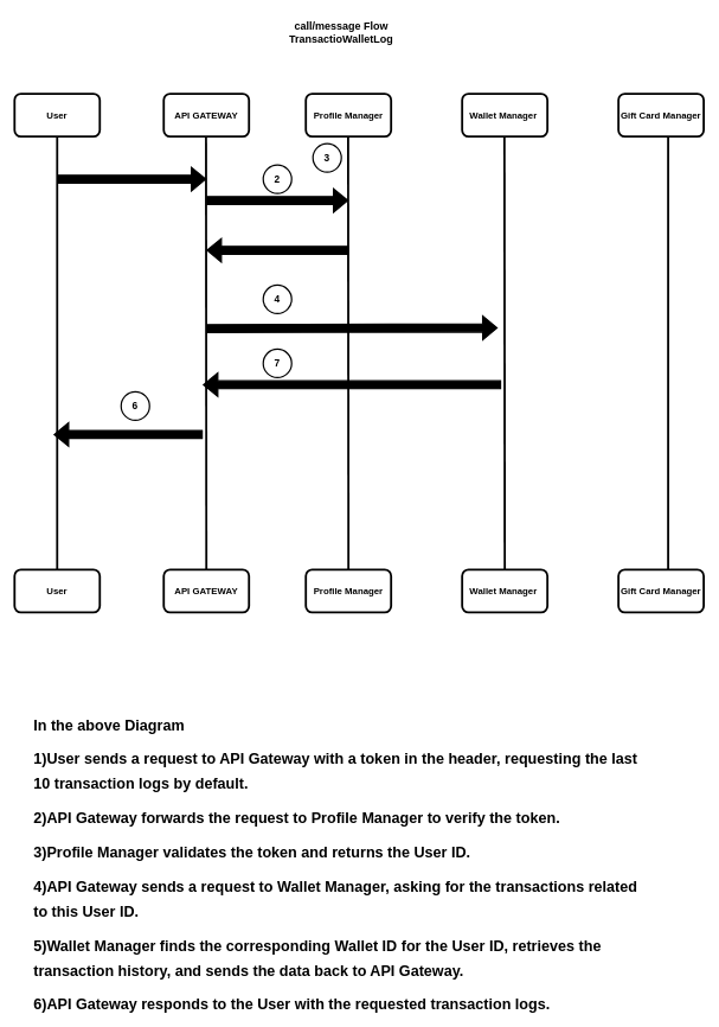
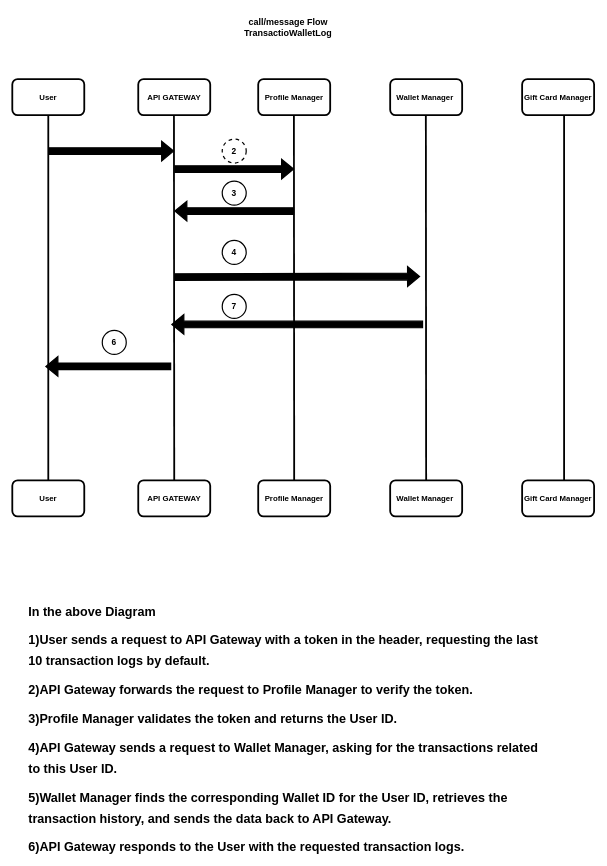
  <mxCell id="0" />
  <mxCell id="1" parent="0" />
  <mxCell id="2" value="" style="endArrow=none;html=1;rounded=0;strokeColor=default;strokeWidth=3;" edge="1" parent="1" source="24"><mxGeometry width="50" height="50" relative="1" as="geometry"><mxPoint x="30" y="241" as="sourcePoint" /><mxPoint x="80" y="191" as="targetPoint" /></mxGeometry></mxCell>
  <mxCell id="3" value="" style="endArrow=none;html=1;rounded=0;strokeColor=default;strokeWidth=3;" edge="1" parent="1" source="25"><mxGeometry width="50" height="50" relative="1" as="geometry"><mxPoint x="289.5" y="881" as="sourcePoint" /><mxPoint x="289.5" y="191" as="targetPoint" /></mxGeometry></mxCell>
  <mxCell id="4" value="" style="endArrow=none;html=1;rounded=0;strokeColor=default;strokeWidth=3;exitX=0.583;exitY=0.167;exitDx=0;exitDy=0;exitPerimeter=0;" edge="1" parent="1" source="28"><mxGeometry width="50" height="50" relative="1" as="geometry"><mxPoint x="940" y="881" as="sourcePoint" /><mxPoint x="940" y="191" as="targetPoint" /></mxGeometry></mxCell>
  <mxCell id="5" value="" style="endArrow=none;html=1;rounded=0;strokeColor=default;strokeWidth=3;" edge="1" parent="1" source="27"><mxGeometry width="50" height="50" relative="1" as="geometry"><mxPoint x="709.5" y="881" as="sourcePoint" /><mxPoint x="709.5" y="191" as="targetPoint" /></mxGeometry></mxCell>
  <mxCell id="6" value="" style="endArrow=none;html=1;rounded=0;strokeColor=default;strokeWidth=3;" edge="1" parent="1" source="26"><mxGeometry width="50" height="50" relative="1" as="geometry"><mxPoint x="489.5" y="881" as="sourcePoint" /><mxPoint x="489.5" y="191" as="targetPoint" /></mxGeometry></mxCell>
  <mxCell id="7" value="User" style="rounded=1;whiteSpace=wrap;html=1;fontSize=13;fontStyle=1;strokeWidth=3;" vertex="1" parent="1"><mxGeometry x="20" y="131" width="120" height="60" as="geometry" /></mxCell>
  <mxCell id="8" value="API GATEWAY" style="rounded=1;whiteSpace=wrap;html=1;fontSize=13;fontStyle=1;strokeWidth=3;" vertex="1" parent="1"><mxGeometry x="230" y="131" width="120" height="60" as="geometry" /></mxCell>
  <mxCell id="9" value="Wallet Manager&amp;nbsp;" style="rounded=1;whiteSpace=wrap;html=1;fontSize=13;fontStyle=1;strokeWidth=3;" vertex="1" parent="1"><mxGeometry x="650" y="131" width="120" height="60" as="geometry" /></mxCell>
  <mxCell id="10" value="Gift Card Manager" style="rounded=1;whiteSpace=wrap;html=1;fontSize=13;fontStyle=1;strokeWidth=3;" vertex="1" parent="1"><mxGeometry x="870" y="131" width="120" height="60" as="geometry" /></mxCell>
  <mxCell id="11" value="Profile Manager" style="rounded=1;whiteSpace=wrap;html=1;fontSize=13;fontStyle=1;strokeWidth=3;" vertex="1" parent="1"><mxGeometry x="430" y="131" width="120" height="60" as="geometry" /></mxCell>
  <mxCell id="12" value="" style="shape=flexArrow;endArrow=classic;html=1;rounded=0;strokeWidth=2;fillColor=#000000;" edge="1" parent="1"><mxGeometry width="50" height="50" relative="1" as="geometry"><mxPoint x="80" y="251" as="sourcePoint" /><mxPoint x="290" y="251" as="targetPoint" /></mxGeometry></mxCell>
  <mxCell id="13" value="" style="shape=flexArrow;endArrow=classic;html=1;rounded=0;strokeWidth=2;fillColor=#000000;" edge="1" parent="1"><mxGeometry width="50" height="50" relative="1" as="geometry"><mxPoint x="290" y="281" as="sourcePoint" /><mxPoint x="490" y="281" as="targetPoint" /></mxGeometry></mxCell>
  <mxCell id="14" value="" style="shape=flexArrow;endArrow=classic;html=1;rounded=0;strokeWidth=2;fillColor=#000000;" edge="1" parent="1"><mxGeometry width="50" height="50" relative="1" as="geometry"><mxPoint x="490" y="351" as="sourcePoint" /><mxPoint x="290" y="351" as="targetPoint" /></mxGeometry></mxCell>
  <mxCell id="15" value="" style="shape=flexArrow;endArrow=classic;html=1;rounded=0;strokeWidth=2;fillColor=#000000;" edge="1" parent="1"><mxGeometry width="50" height="50" relative="1" as="geometry"><mxPoint x="285" y="610" as="sourcePoint" /><mxPoint x="75" y="610" as="targetPoint" /></mxGeometry></mxCell>
  <mxCell id="16" value="&lt;b&gt;&lt;font style=&quot;font-size: 14px;&quot;&gt;4&lt;/font&gt;&lt;/b&gt;" style="ellipse;whiteSpace=wrap;html=1;aspect=fixed;fillColor=none;strokeWidth=2;" vertex="1" parent="1"><mxGeometry x="370" y="400" width="40" height="40" as="geometry" /></mxCell>
- <mxCell id="17" value="&lt;b&gt;&lt;font style=&quot;font-size: 14px;&quot;&gt;3&lt;/font&gt;&lt;/b&gt;" style="ellipse;whiteSpace=wrap;html=1;aspect=fixed;fillColor=none;strokeWidth=2;" vertex="1" parent="1"><mxGeometry x="440" y="201" width="40" height="40" as="geometry" /></mxCell>
- <mxCell id="18" value="&lt;b&gt;&lt;font style=&quot;font-size: 14px;&quot;&gt;2&lt;/font&gt;&lt;/b&gt;" style="ellipse;whiteSpace=wrap;html=1;aspect=fixed;fillColor=none;strokeWidth=2;" vertex="1" parent="1"><mxGeometry x="370" y="231" width="40" height="40" as="geometry" /></mxCell>
+ <mxCell id="17" value="&lt;b&gt;&lt;font style=&quot;font-size: 14px;&quot;&gt;3&lt;/font&gt;&lt;/b&gt;" style="ellipse;whiteSpace=wrap;html=1;aspect=fixed;fillColor=none;strokeWidth=2;" vertex="1" parent="1"><mxGeometry x="370" y="301" width="40" height="40" as="geometry" /></mxCell>
+ <mxCell id="18" value="&lt;b&gt;&lt;font style=&quot;font-size: 14px;&quot;&gt;2&lt;/font&gt;&lt;/b&gt;" style="ellipse;whiteSpace=wrap;html=1;aspect=fixed;fillColor=none;strokeWidth=2;dashed=1;" vertex="1" parent="1"><mxGeometry x="370" y="231" width="40" height="40" as="geometry" /></mxCell>
  <mxCell id="19" value="" style="shape=flexArrow;endArrow=classic;html=1;rounded=0;strokeWidth=2;fillColor=#000000;" edge="1" parent="1"><mxGeometry width="50" height="50" relative="1" as="geometry"><mxPoint x="290" y="461" as="sourcePoint" /><mxPoint x="700" y="460" as="targetPoint" /></mxGeometry></mxCell>
  <mxCell id="20" value="" style="shape=flexArrow;endArrow=classic;html=1;rounded=0;strokeWidth=2;fillColor=#000000;" edge="1" parent="1"><mxGeometry width="50" height="50" relative="1" as="geometry"><mxPoint x="705" y="540" as="sourcePoint" /><mxPoint x="285" y="540" as="targetPoint" /></mxGeometry></mxCell>
  <mxCell id="21" value="&lt;b&gt;&lt;font style=&quot;font-size: 14px;&quot;&gt;7&lt;/font&gt;&lt;/b&gt;" style="ellipse;whiteSpace=wrap;html=1;aspect=fixed;fillColor=none;strokeWidth=2;" vertex="1" parent="1"><mxGeometry x="370" y="490" width="40" height="40" as="geometry" /></mxCell>
  <mxCell id="22" value="&lt;b&gt;&lt;font style=&quot;font-size: 14px;&quot;&gt;6&lt;/font&gt;&lt;/b&gt;" style="ellipse;whiteSpace=wrap;html=1;aspect=fixed;fillColor=none;strokeWidth=2;" vertex="1" parent="1"><mxGeometry x="170" y="550" width="40" height="40" as="geometry" /></mxCell>
  <mxCell id="23" value="" style="group" vertex="1" connectable="0" parent="1"><mxGeometry x="20" y="800" width="970" height="60" as="geometry" /></mxCell>
  <mxCell id="24" value="User" style="rounded=1;whiteSpace=wrap;html=1;fontSize=13;fontStyle=1;strokeWidth=3;" vertex="1" parent="23"><mxGeometry width="120" height="60" as="geometry" /></mxCell>
  <mxCell id="25" value="API GATEWAY" style="rounded=1;whiteSpace=wrap;html=1;fontSize=13;fontStyle=1;strokeWidth=3;" vertex="1" parent="23"><mxGeometry x="210" width="120" height="60" as="geometry" /></mxCell>
  <mxCell id="26" value="Profile Manager" style="rounded=1;whiteSpace=wrap;html=1;fontSize=13;fontStyle=1;strokeWidth=3;" vertex="1" parent="23"><mxGeometry x="410" width="120" height="60" as="geometry" /></mxCell>
  <mxCell id="27" value="Wallet Manager&amp;nbsp;" style="rounded=1;whiteSpace=wrap;html=1;fontSize=13;fontStyle=1;strokeWidth=3;" vertex="1" parent="23"><mxGeometry x="630" width="120" height="60" as="geometry" /></mxCell>
  <mxCell id="28" value="Gift Card Manager" style="rounded=1;whiteSpace=wrap;html=1;fontSize=13;fontStyle=1;strokeWidth=3;" vertex="1" parent="23"><mxGeometry x="850" width="120" height="60" as="geometry" /></mxCell>
  <mxCell id="29" value="&lt;div style=&quot;line-height: 170%;&quot;&gt;&lt;p data-end=&quot;60&quot; data-start=&quot;34&quot;&gt;&lt;strong data-end=&quot;58&quot; data-start=&quot;34&quot;&gt;&lt;font style=&quot;font-size: 21px; line-height: 170%;&quot;&gt;In the above Diagram&lt;/font&gt;&lt;/strong&gt;&lt;/p&gt;&lt;p data-end=&quot;60&quot; data-start=&quot;34&quot;&gt;&lt;strong data-end=&quot;58&quot; data-start=&quot;34&quot;&gt;&lt;font style=&quot;font-size: 21px; line-height: 170%;&quot;&gt;1)&lt;/font&gt;&lt;/strong&gt;&lt;b style=&quot;background-color: transparent; color: light-dark(rgb(0, 0, 0), rgb(255, 255, 255));&quot;&gt;&lt;font style=&quot;font-size: 21px; line-height: 170%;&quot;&gt;User sends a request to API Gateway with a token in the header, requesting the last 10 transaction logs by default.&lt;/font&gt;&lt;/b&gt;&lt;/p&gt;&lt;p data-end=&quot;60&quot; data-start=&quot;34&quot;&gt;&lt;b style=&quot;background-color: transparent; color: light-dark(rgb(0, 0, 0), rgb(255, 255, 255));&quot;&gt;&lt;font style=&quot;font-size: 21px; line-height: 170%;&quot;&gt;2)&lt;/font&gt;&lt;/b&gt;&lt;b style=&quot;background-color: transparent; color: light-dark(rgb(0, 0, 0), rgb(255, 255, 255));&quot;&gt;&lt;font style=&quot;font-size: 21px; line-height: 170%;&quot;&gt;API Gateway forwards the request to Profile Manager to verify the token.&lt;/font&gt;&lt;/b&gt;&lt;/p&gt;&lt;p data-end=&quot;60&quot; data-start=&quot;34&quot;&gt;&lt;b style=&quot;background-color: transparent; color: light-dark(rgb(0, 0, 0), rgb(255, 255, 255));&quot;&gt;&lt;font style=&quot;font-size: 21px; line-height: 170%;&quot;&gt;3)&lt;/font&gt;&lt;/b&gt;&lt;b style=&quot;background-color: transparent; color: light-dark(rgb(0, 0, 0), rgb(255, 255, 255));&quot;&gt;&lt;font style=&quot;font-size: 21px; line-height: 170%;&quot;&gt;Profile Manager validates the token and returns the User ID.&lt;/font&gt;&lt;/b&gt;&lt;/p&gt;&lt;p data-end=&quot;60&quot; data-start=&quot;34&quot;&gt;&lt;b style=&quot;background-color: transparent; color: light-dark(rgb(0, 0, 0), rgb(255, 255, 255));&quot;&gt;&lt;font style=&quot;font-size: 21px; line-height: 170%;&quot;&gt;4)&lt;/font&gt;&lt;/b&gt;&lt;b style=&quot;background-color: transparent; color: light-dark(rgb(0, 0, 0), rgb(255, 255, 255));&quot;&gt;&lt;font style=&quot;font-size: 21px; line-height: 170%;&quot;&gt;API Gateway sends a request to Wallet Manager, asking for the transactions related to this User ID.&lt;/font&gt;&lt;/b&gt;&lt;/p&gt;&lt;p data-end=&quot;60&quot; data-start=&quot;34&quot;&gt;&lt;b style=&quot;background-color: transparent; color: light-dark(rgb(0, 0, 0), rgb(255, 255, 255));&quot;&gt;&lt;font style=&quot;font-size: 21px; line-height: 170%;&quot;&gt;5)&lt;/font&gt;&lt;/b&gt;&lt;b style=&quot;background-color: transparent; color: light-dark(rgb(0, 0, 0), rgb(255, 255, 255));&quot;&gt;&lt;font style=&quot;font-size: 21px; line-height: 170%;&quot;&gt;Wallet Manager finds the corresponding Wallet ID for the User ID, retrieves the transaction history, and sends the data back to API Gateway.&lt;/font&gt;&lt;/b&gt;&lt;/p&gt;&lt;p data-end=&quot;60&quot; data-start=&quot;34&quot;&gt;&lt;b style=&quot;background-color: transparent; color: light-dark(rgb(0, 0, 0), rgb(255, 255, 255));&quot;&gt;&lt;font style=&quot;font-size: 21px; line-height: 170%;&quot;&gt;6)&lt;/font&gt;&lt;/b&gt;&lt;b style=&quot;background-color: transparent; color: light-dark(rgb(0, 0, 0), rgb(255, 255, 255));&quot;&gt;&lt;font style=&quot;font-size: 21px; line-height: 170%;&quot;&gt;API Gateway responds to the User with the requested transaction logs.&lt;/font&gt;&lt;/b&gt;&lt;/p&gt;&lt;/div&gt;" style="text;html=1;align=left;verticalAlign=middle;whiteSpace=wrap;rounded=0;" vertex="1" parent="1"><mxGeometry x="45" y="1200" width="865" height="30" as="geometry" /></mxCell>
  <mxCell id="30" value="&lt;b&gt;&lt;font style=&quot;font-size: 15px;&quot;&gt;call/message Flow&lt;/font&gt;&lt;/b&gt;&lt;div&gt;&lt;span style=&quot;font-size: 15px;&quot;&gt;&lt;b&gt;TransactioWalletLog&lt;/b&gt;&lt;/span&gt;&lt;/div&gt;" style="text;html=1;whiteSpace=wrap;overflow=hidden;rounded=0;align=center;" vertex="1" parent="1"><mxGeometry x="385" y="20" width="190" height="50" as="geometry" /></mxCell>
